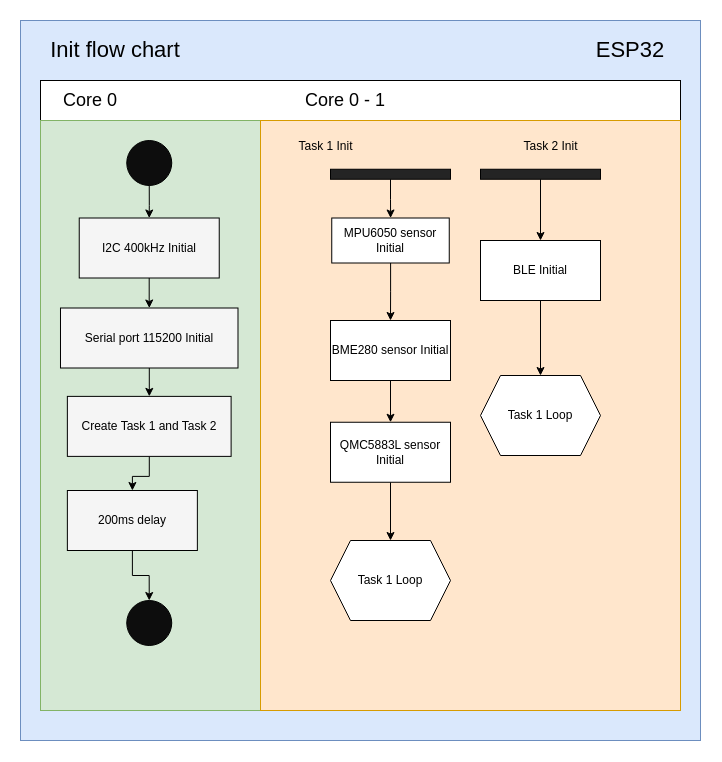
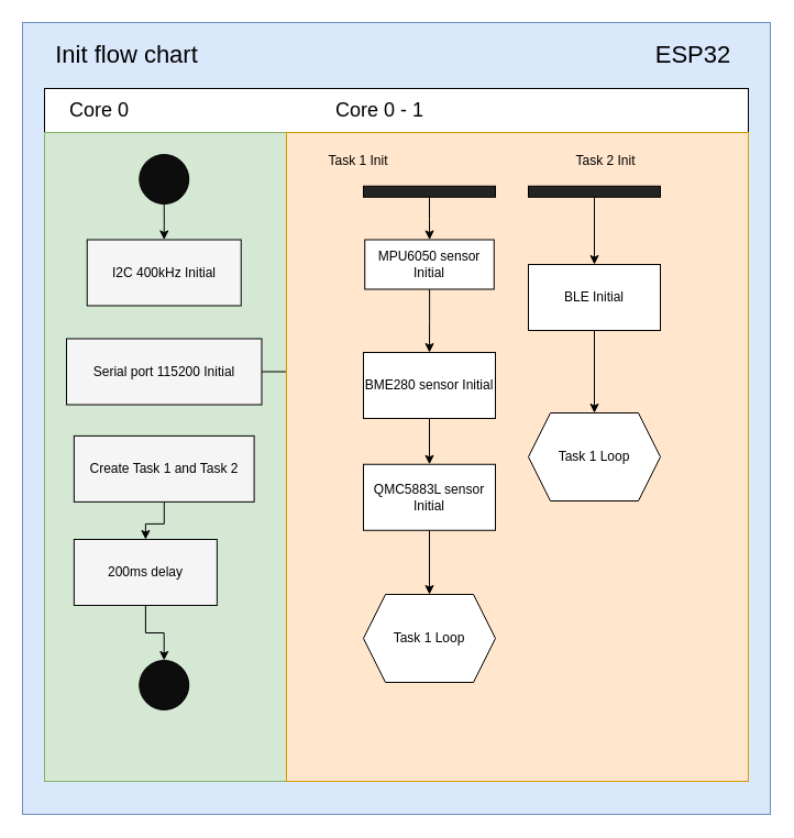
  <mxCell id="0" />
  <mxCell id="1" parent="0" />
  <mxCell id="2" value="" style="rounded=0;whiteSpace=wrap;html=1;fillColor=#dae8fc;strokeColor=#6c8ebf;" parent="1" vertex="1"><mxGeometry x="20" y="20" width="680" height="720" as="geometry" /></mxCell>
  <mxCell id="3" value="" style="rounded=0;whiteSpace=wrap;html=1;" parent="1" vertex="1"><mxGeometry x="40" y="80" width="640" height="630" as="geometry" /></mxCell>
  <mxCell id="4" value="" style="rounded=0;whiteSpace=wrap;html=1;fillColor=#d5e8d4;strokeColor=#82b366;" parent="1" vertex="1"><mxGeometry x="40" y="120" width="220" height="590" as="geometry" /></mxCell>
  <mxCell id="5" value="&lt;font style=&quot;font-size: 22px;&quot;&gt;Init flow chart&lt;/font&gt;" style="text;html=1;strokeColor=none;fillColor=none;align=center;verticalAlign=middle;whiteSpace=wrap;rounded=0;" parent="1" vertex="1"><mxGeometry x="40" y="20" width="150" height="60" as="geometry" /></mxCell>
  <mxCell id="6" value="&lt;font style=&quot;font-size: 18px;&quot;&gt;Core 0&lt;/font&gt;" style="text;html=1;strokeColor=none;fillColor=none;align=center;verticalAlign=middle;whiteSpace=wrap;rounded=0;" parent="1" vertex="1"><mxGeometry x="40" y="80" width="100" height="40" as="geometry" /></mxCell>
  <mxCell id="7" value="&lt;font style=&quot;font-size: 18px;&quot;&gt;Core 0 - 1&lt;/font&gt;" style="text;html=1;strokeColor=none;fillColor=none;align=center;verticalAlign=middle;whiteSpace=wrap;rounded=0;" parent="1" vertex="1"><mxGeometry x="260" y="80" width="170" height="40" as="geometry" /></mxCell>
  <mxCell id="8" value="" style="edgeStyle=orthogonalEdgeStyle;rounded=0;orthogonalLoop=1;jettySize=auto;html=1;" parent="1" source="9" target="11" edge="1"><mxGeometry relative="1" as="geometry" /></mxCell>
  <mxCell id="9" value="" style="ellipse;whiteSpace=wrap;html=1;aspect=fixed;fillColor=#0D0D0D;" parent="1" vertex="1"><mxGeometry x="126.25" y="140" width="45" height="45" as="geometry" /></mxCell>
- <mxCell id="10" value="" style="edgeStyle=orthogonalEdgeStyle;rounded=0;orthogonalLoop=1;jettySize=auto;html=1;" parent="1" source="11" target="13" edge="1"><mxGeometry relative="1" as="geometry" /></mxCell>
  <mxCell id="11" value="I2C 400kHz Initial" style="whiteSpace=wrap;html=1;fillColor=#F5F5F5;" parent="1" vertex="1"><mxGeometry x="78.74" y="217.5" width="140" height="60" as="geometry" /></mxCell>
- <mxCell id="12" value="" style="edgeStyle=orthogonalEdgeStyle;rounded=0;orthogonalLoop=1;jettySize=auto;html=1;" parent="1" source="13" target="15" edge="1"><mxGeometry relative="1" as="geometry" /></mxCell>
+ <mxCell id="12" value="" style="edgeStyle=orthogonalEdgeStyle;rounded=0;orthogonalLoop=1;jettySize=auto;html=1;" parent="1" source="13" target="28" edge="1"><mxGeometry relative="1" as="geometry" /></mxCell>
  <mxCell id="13" value="Serial port 115200 Initial" style="whiteSpace=wrap;html=1;fillColor=#F5F5F5;" parent="1" vertex="1"><mxGeometry x="59.99" y="307.5" width="177.5" height="60" as="geometry" /></mxCell>
  <mxCell id="14" style="edgeStyle=orthogonalEdgeStyle;rounded=0;orthogonalLoop=1;jettySize=auto;html=1;" edge="1" parent="1" source="15" target="32"><mxGeometry relative="1" as="geometry" /></mxCell>
  <mxCell id="15" value="Create Task 1 and Task 2" style="whiteSpace=wrap;html=1;fillColor=#F5F5F5;" parent="1" vertex="1"><mxGeometry x="66.86" y="395.88" width="163.75" height="60" as="geometry" /></mxCell>
  <mxCell id="16" value="" style="rounded=0;whiteSpace=wrap;html=1;fillColor=#ffe6cc;strokeColor=#d79b00;" parent="1" vertex="1"><mxGeometry x="260" y="120" width="420" height="590" as="geometry" /></mxCell>
  <mxCell id="17" value="" style="ellipse;whiteSpace=wrap;html=1;aspect=fixed;fillColor=#0D0D0D;" parent="1" vertex="1"><mxGeometry x="126.24" y="600" width="45" height="45" as="geometry" /></mxCell>
  <mxCell id="18" value="&lt;font style=&quot;font-size: 22px;&quot;&gt;ESP32&lt;/font&gt;" style="text;html=1;strokeColor=none;fillColor=none;align=center;verticalAlign=middle;whiteSpace=wrap;rounded=0;" parent="1" vertex="1"><mxGeometry x="580" y="20" width="100" height="60" as="geometry" /></mxCell>
  <mxCell id="19" style="edgeStyle=orthogonalEdgeStyle;rounded=0;orthogonalLoop=1;jettySize=auto;html=1;" edge="1" parent="1" source="20" target="26"><mxGeometry relative="1" as="geometry" /></mxCell>
  <mxCell id="20" value="" style="rounded=0;whiteSpace=wrap;html=1;fillColor=#242424;" parent="1" vertex="1"><mxGeometry x="330" y="168.75" width="120" height="10" as="geometry" /></mxCell>
  <mxCell id="21" style="edgeStyle=orthogonalEdgeStyle;rounded=0;orthogonalLoop=1;jettySize=auto;html=1;" parent="1" source="22" target="30" edge="1"><mxGeometry relative="1" as="geometry"><mxPoint x="540" y="211.25" as="targetPoint" /></mxGeometry></mxCell>
  <mxCell id="22" value="" style="rounded=0;whiteSpace=wrap;html=1;fillColor=#242424;" parent="1" vertex="1"><mxGeometry x="480" y="168.75" width="120" height="10" as="geometry" /></mxCell>
  <mxCell id="23" value="Task 2 Init" style="text;html=1;align=center;verticalAlign=middle;resizable=0;points=[];autosize=1;strokeColor=none;fillColor=none;" parent="1" vertex="1"><mxGeometry x="510" y="131.25" width="80" height="30" as="geometry" /></mxCell>
  <mxCell id="24" value="Task 1 Init" style="text;html=1;align=center;verticalAlign=middle;resizable=0;points=[];autosize=1;strokeColor=none;fillColor=none;" parent="1" vertex="1"><mxGeometry x="285" y="131.25" width="80" height="30" as="geometry" /></mxCell>
  <mxCell id="25" value="" style="edgeStyle=orthogonalEdgeStyle;rounded=0;orthogonalLoop=1;jettySize=auto;html=1;" parent="1" source="26" target="28" edge="1"><mxGeometry relative="1" as="geometry" /></mxCell>
  <mxCell id="26" value="MPU6050 sensor Initial" style="whiteSpace=wrap;html=1;" parent="1" vertex="1"><mxGeometry x="331.25" y="217.5" width="117.5" height="45" as="geometry" /></mxCell>
  <mxCell id="27" style="edgeStyle=orthogonalEdgeStyle;rounded=0;orthogonalLoop=1;jettySize=auto;html=1;entryX=0.5;entryY=0;entryDx=0;entryDy=0;" edge="1" parent="1" source="28" target="34"><mxGeometry relative="1" as="geometry" /></mxCell>
  <mxCell id="28" value="BME280 sensor Initial" style="whiteSpace=wrap;html=1;" parent="1" vertex="1"><mxGeometry x="330" y="320" width="120" height="60" as="geometry" /></mxCell>
  <mxCell id="29" style="edgeStyle=orthogonalEdgeStyle;rounded=0;orthogonalLoop=1;jettySize=auto;html=1;" edge="1" parent="1" source="30" target="36"><mxGeometry relative="1" as="geometry" /></mxCell>
  <mxCell id="30" value="BLE Initial&lt;div style=&quot;border-color: var(--border-color);&quot;&gt;&lt;/div&gt;" style="whiteSpace=wrap;html=1;" parent="1" vertex="1"><mxGeometry x="480" y="240" width="120" height="60" as="geometry" /></mxCell>
  <mxCell id="31" style="edgeStyle=orthogonalEdgeStyle;rounded=0;orthogonalLoop=1;jettySize=auto;html=1;" edge="1" parent="1" source="32" target="17"><mxGeometry relative="1" as="geometry" /></mxCell>
  <mxCell id="32" value="200ms delay" style="whiteSpace=wrap;html=1;fillColor=#F5F5F5;" vertex="1" parent="1"><mxGeometry x="66.87" y="490" width="130" height="60" as="geometry" /></mxCell>
  <mxCell id="33" style="edgeStyle=orthogonalEdgeStyle;rounded=0;orthogonalLoop=1;jettySize=auto;html=1;" edge="1" parent="1" source="34" target="35"><mxGeometry relative="1" as="geometry" /></mxCell>
  <mxCell id="34" value="QMC5883L sensor Initial" style="whiteSpace=wrap;html=1;" vertex="1" parent="1"><mxGeometry x="330" y="421.75" width="120" height="60" as="geometry" /></mxCell>
  <mxCell id="35" value="Task 1 Loop" style="shape=hexagon;perimeter=hexagonPerimeter2;whiteSpace=wrap;html=1;fixedSize=1;" vertex="1" parent="1"><mxGeometry x="330" y="540" width="120" height="80" as="geometry" /></mxCell>
  <mxCell id="36" value="Task 1 Loop" style="shape=hexagon;perimeter=hexagonPerimeter2;whiteSpace=wrap;html=1;fixedSize=1;" vertex="1" parent="1"><mxGeometry x="480" y="375" width="120" height="80" as="geometry" /></mxCell>
